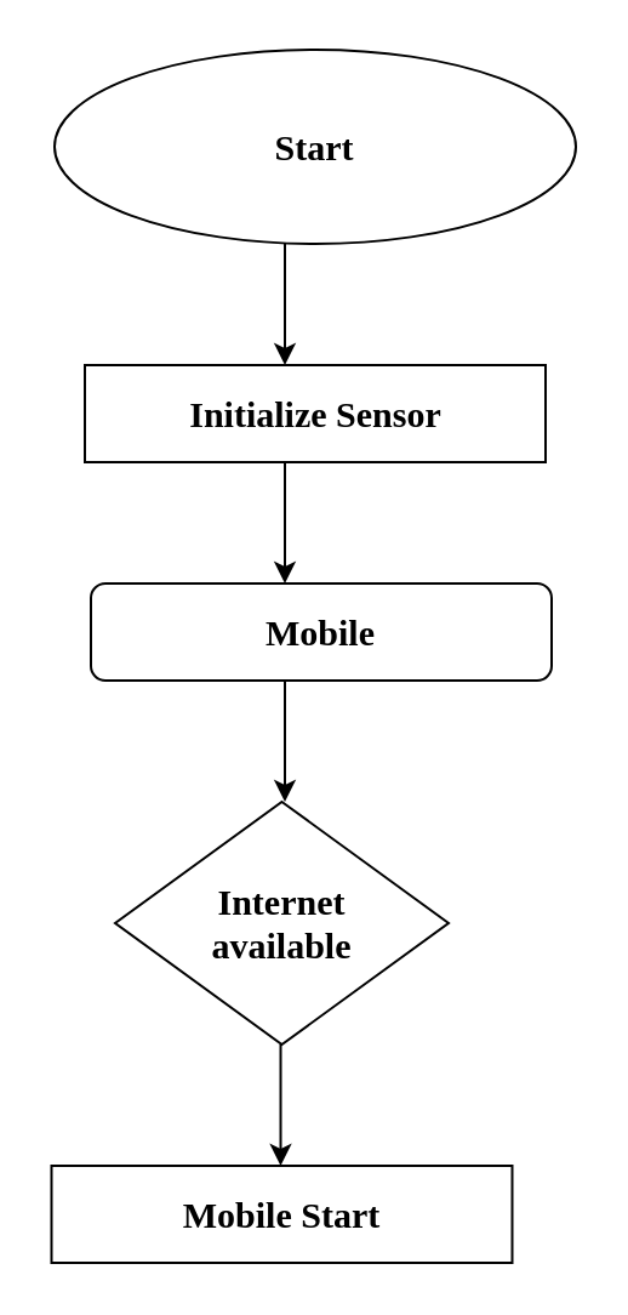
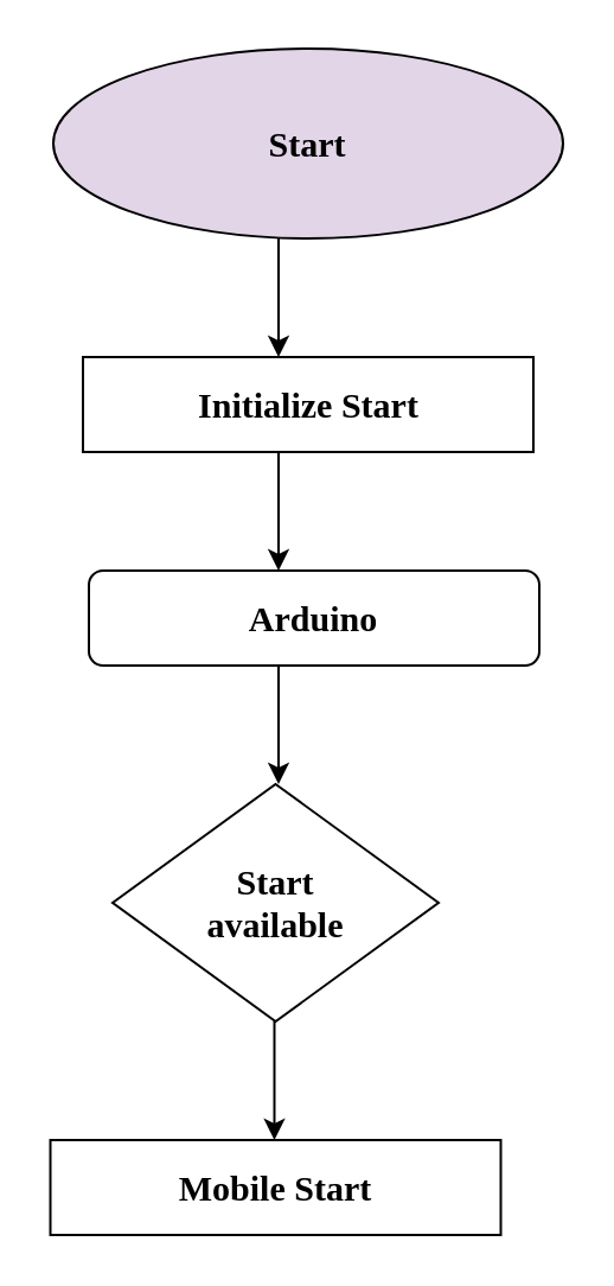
  <mxCell id="0" />
  <mxCell id="1" parent="0" />
- <mxCell id="2" value="&lt;b&gt;&lt;font style=&quot;font-size: 15px;&quot;&gt;Start&lt;/font&gt;&lt;/b&gt;" style="ellipse;whiteSpace=wrap;html=1;fontFamily=Times New Roman;" vertex="1" parent="1"><mxGeometry x="22" y="20" width="215" height="80" as="geometry" /></mxCell>
- <mxCell id="3" value="&lt;b&gt;Initialize Sensor&lt;/b&gt;" style="rounded=0;whiteSpace=wrap;html=1;fontFamily=Times New Roman;fontSize=15;" vertex="1" parent="1"><mxGeometry x="34.5" y="150" width="190" height="40" as="geometry" /></mxCell>
+ <mxCell id="2" value="&lt;b&gt;&lt;font style=&quot;font-size: 15px;&quot;&gt;Start&lt;/font&gt;&lt;/b&gt;" style="ellipse;whiteSpace=wrap;html=1;fontFamily=Times New Roman;fillColor=#e1d5e7;" vertex="1" parent="1"><mxGeometry x="22" y="20" width="215" height="80" as="geometry" /></mxCell>
+ <mxCell id="3" value="&lt;b&gt;Initialize Start&lt;/b&gt;" style="rounded=0;whiteSpace=wrap;html=1;fontFamily=Times New Roman;fontSize=15;" vertex="1" parent="1"><mxGeometry x="34.5" y="150" width="190" height="40" as="geometry" /></mxCell>
  <mxCell id="4" value="" style="endArrow=classic;html=1;rounded=0;" edge="1" parent="1"><mxGeometry width="50" height="50" relative="1" as="geometry"><mxPoint x="117" y="100" as="sourcePoint" /><mxPoint x="117" y="150" as="targetPoint" /></mxGeometry></mxCell>
- <mxCell id="5" value="&lt;b&gt;Mobile&lt;/b&gt;" style="rounded=1;whiteSpace=wrap;html=1;fontFamily=Times New Roman;fontSize=15;" vertex="1" parent="1"><mxGeometry x="37" y="240" width="190" height="40" as="geometry" /></mxCell>
+ <mxCell id="5" value="&lt;b&gt;Arduino&lt;/b&gt;" style="rounded=1;whiteSpace=wrap;html=1;fontFamily=Times New Roman;fontSize=15;" vertex="1" parent="1"><mxGeometry x="37" y="240" width="190" height="40" as="geometry" /></mxCell>
  <mxCell id="6" value="" style="endArrow=classic;html=1;rounded=0;" edge="1" parent="1"><mxGeometry width="50" height="50" relative="1" as="geometry"><mxPoint x="117" y="190" as="sourcePoint" /><mxPoint x="117" y="240" as="targetPoint" /></mxGeometry></mxCell>
  <mxCell id="7" value="" style="endArrow=classic;html=1;rounded=0;" edge="1" parent="1"><mxGeometry width="50" height="50" relative="1" as="geometry"><mxPoint x="117" y="280" as="sourcePoint" /><mxPoint x="117" y="330" as="targetPoint" /></mxGeometry></mxCell>
- <mxCell id="8" value="&lt;b&gt;Internet&lt;/b&gt;&lt;div&gt;&lt;b&gt;available&lt;/b&gt;&lt;/div&gt;" style="rhombus;whiteSpace=wrap;html=1;fontFamily=Times New Roman;fontSize=15;" vertex="1" parent="1"><mxGeometry x="47" y="330" width="137.5" height="100" as="geometry" /></mxCell>
+ <mxCell id="8" value="&lt;b&gt;Start&lt;/b&gt;&lt;div&gt;&lt;b&gt;available&lt;/b&gt;&lt;/div&gt;" style="rhombus;whiteSpace=wrap;html=1;fontFamily=Times New Roman;fontSize=15;" vertex="1" parent="1"><mxGeometry x="47" y="330" width="137.5" height="100" as="geometry" /></mxCell>
  <mxCell id="9" value="&lt;b&gt;Mobile Start&lt;/b&gt;" style="rounded=0;whiteSpace=wrap;html=1;fontFamily=Times New Roman;fontSize=15;" vertex="1" parent="1"><mxGeometry x="20.75" y="480" width="190" height="40" as="geometry" /></mxCell>
  <mxCell id="10" value="" style="endArrow=classic;html=1;rounded=0;" edge="1" parent="1"><mxGeometry width="50" height="50" relative="1" as="geometry"><mxPoint x="115.25" y="430" as="sourcePoint" /><mxPoint x="115.25" y="480" as="targetPoint" /></mxGeometry></mxCell>
